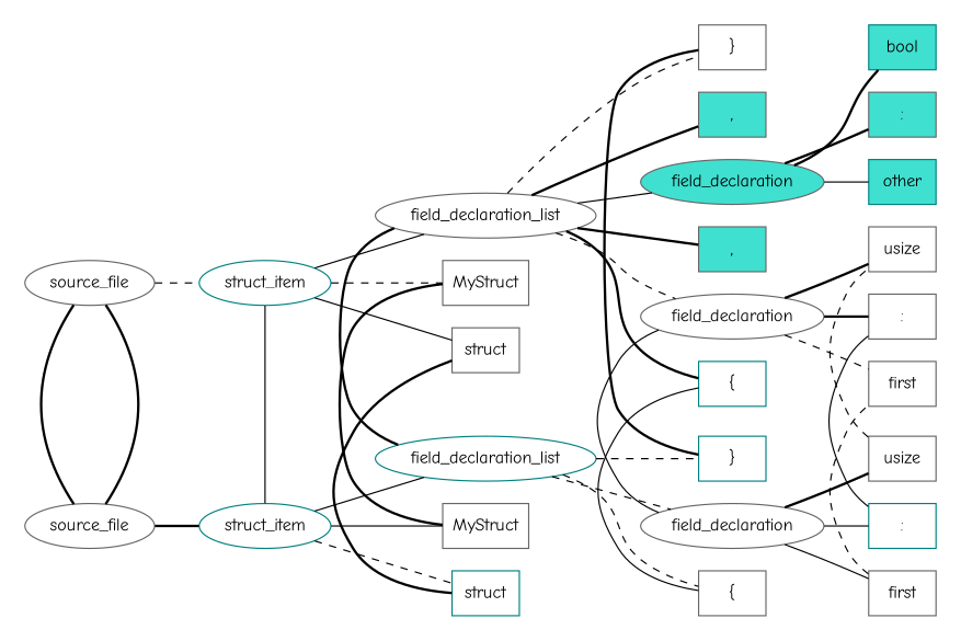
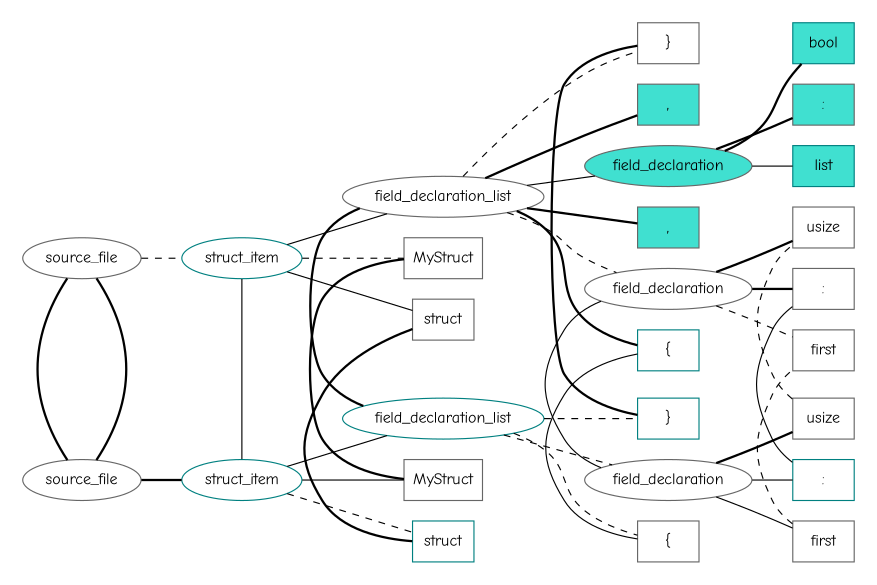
  graph {
    bgcolor=white
    rankdir=LR
    fontname="Comic Neue"
    node [shape=box color=gray40 fontname="Comic Neue"]
    edge [style=bold fontname="Comic Neue"]
    n1 [label=source_file shape=oval]
    n2 [label=struct_item shape=oval color=teal]
    n3 [label=struct color=teal]
    n4 [label=MyStruct]
    n5 [label=field_declaration_list shape=oval color=teal]
    n6 [label="{"]
    n7 [label=field_declaration shape=oval]
    n8 [label="}" color=teal]
    n9 [label=first]
    n10 [label=":" color=teal]
    n11 [label=usize]
    n12 [label=source_file shape=oval]
    n13 [label=struct_item shape=oval color=teal]
    n14 [label=struct]
    n15 [label=MyStruct]
    n16 [label=field_declaration_list shape=oval]
    n17 [label="{" color=teal]
    n18 [label=field_declaration shape=oval]
    n19 [fillcolor="#40e0d0" label="," style=filled]
    n20 [fillcolor="#40e0d0" label=field_declaration shape=oval style=filled]
    n21 [fillcolor="#40e0d0" label="," style=filled]
    n22 [label="}"]
    n23 [label=first]
    n24 [label=":"]
    n25 [label=usize]
-   n26 [fillcolor="#40e0d0" label=other style=filled color=teal]
+   n26 [fillcolor="#40e0d0" label=list style=filled color=teal]
    n27 [fillcolor="#40e0d0" label=":" style=filled]
    n28 [fillcolor="#40e0d0" label=bool style=filled color=teal]
    subgraph cluster_1 {
      style=invis
      n1
      n2
      n3
      n4
      n5
      n6
      n7
      n8
      n9
      n10
      n11
    }
    subgraph cluster_2 {
      style=invis
      n12
      n13
      n14
      n15
      n16
      n17
      n18
      n19
      n20
      n21
      n22
      n23
      n24
      n25
      n26
      n27
      n28
    }
    n1 -- n2
    n1 -- n12 [constraint=false]
    n1 -- n12 [constraint=false]
    n2 -- n3 [style=dashed]
    n2 -- n4 [style=solid]
    n2 -- n5 [style=solid]
    n2 -- n13 [constraint=false style=solid]
    n3 -- n14 [constraint=false]
    n4 -- n15 [constraint=false]
    n5 -- n6 [style=dashed]
    n5 -- n7 [style=dashed]
    n5 -- n8 [style=dashed]
    n5 -- n16 [constraint=false]
    n6 -- n17 [constraint=false style=solid]
    n7 -- n9 [style=solid]
    n7 -- n10 [style=solid]
    n7 -- n11
    n7 -- n18 [constraint=false style=solid]
    n8 -- n22 [constraint=false]
    n9 -- n23 [constraint=false style=dashed]
    n10 -- n24 [constraint=false style=solid]
    n11 -- n25 [constraint=false style=dashed]
    n12 -- n13 [style=dashed]
    n13 -- n14 [style=solid]
    n13 -- n15 [style=dashed]
    n13 -- n16 [style=solid]
    n16 -- n17
    n16 -- n18 [style=dashed]
    n16 -- n19
    n16 -- n20 [style=solid]
    n16 -- n21
    n16 -- n22 [style=dashed]
    n18 -- n23 [style=dashed]
    n18 -- n24
    n18 -- n25
    n20 -- n26 [style=solid]
    n20 -- n27
    n20 -- n28
  }
